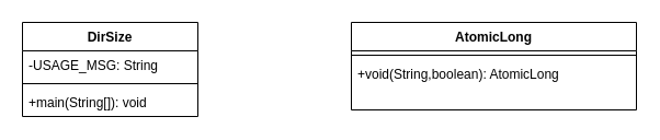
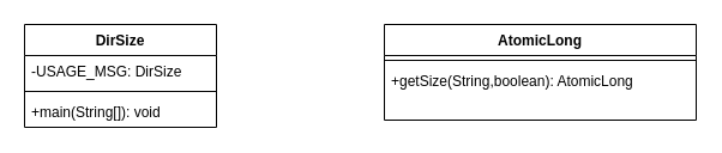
  <mxCell id="0" />
  <mxCell id="1" parent="0" />
  <mxCell id="2" value="DirSize" style="swimlane;fontStyle=1;align=center;verticalAlign=top;childLayout=stackLayout;horizontal=1;startSize=26;horizontalStack=0;resizeParent=1;resizeParentMax=0;resizeLast=0;collapsible=1;marginBottom=0;" vertex="1" parent="1"><mxGeometry x="20" y="20" width="160" height="86" as="geometry" /></mxCell>
- <mxCell id="3" value="-USAGE_MSG: String" style="text;strokeColor=none;fillColor=none;align=left;verticalAlign=top;spacingLeft=4;spacingRight=4;overflow=hidden;rotatable=0;points=[[0,0.5],[1,0.5]];portConstraint=eastwest;" vertex="1" parent="2"><mxGeometry y="26" width="160" height="26" as="geometry" /></mxCell>
+ <mxCell id="3" value="-USAGE_MSG: DirSize" style="text;strokeColor=none;fillColor=none;align=left;verticalAlign=top;spacingLeft=4;spacingRight=4;overflow=hidden;rotatable=0;points=[[0,0.5],[1,0.5]];portConstraint=eastwest;" vertex="1" parent="2"><mxGeometry y="26" width="160" height="26" as="geometry" /></mxCell>
  <mxCell id="4" value="" style="line;strokeWidth=1;fillColor=none;align=left;verticalAlign=middle;spacingTop=-1;spacingLeft=3;spacingRight=3;rotatable=0;labelPosition=right;points=[];portConstraint=eastwest;" vertex="1" parent="2"><mxGeometry y="52" width="160" height="8" as="geometry" /></mxCell>
  <mxCell id="5" value="+main(String[]): void" style="text;strokeColor=none;fillColor=none;align=left;verticalAlign=top;spacingLeft=4;spacingRight=4;overflow=hidden;rotatable=0;points=[[0,0.5],[1,0.5]];portConstraint=eastwest;" vertex="1" parent="2"><mxGeometry y="60" width="160" height="26" as="geometry" /></mxCell>
  <mxCell id="6" value="AtomicLong" style="swimlane;fontStyle=1;align=center;verticalAlign=top;childLayout=stackLayout;horizontal=1;startSize=26;horizontalStack=0;resizeParent=1;resizeParentMax=0;resizeLast=0;collapsible=1;marginBottom=0;" vertex="1" parent="1"><mxGeometry x="320" y="20" width="260" height="80" as="geometry" /></mxCell>
  <mxCell id="7" value="" style="line;strokeWidth=1;fillColor=none;align=left;verticalAlign=middle;spacingTop=-1;spacingLeft=3;spacingRight=3;rotatable=0;labelPosition=right;points=[];portConstraint=eastwest;" vertex="1" parent="6"><mxGeometry y="26" width="260" height="8" as="geometry" /></mxCell>
- <mxCell id="8" value="+void(String,boolean): AtomicLong&#10;" style="text;strokeColor=none;fillColor=none;align=left;verticalAlign=top;spacingLeft=4;spacingRight=4;overflow=hidden;rotatable=0;points=[[0,0.5],[1,0.5]];portConstraint=eastwest;" vertex="1" parent="6"><mxGeometry y="34" width="260" height="46" as="geometry" /></mxCell>
+ <mxCell id="8" value="+getSize(String,boolean): AtomicLong&#10;" style="text;strokeColor=none;fillColor=none;align=left;verticalAlign=top;spacingLeft=4;spacingRight=4;overflow=hidden;rotatable=0;points=[[0,0.5],[1,0.5]];portConstraint=eastwest;" vertex="1" parent="6"><mxGeometry y="34" width="260" height="46" as="geometry" /></mxCell>
